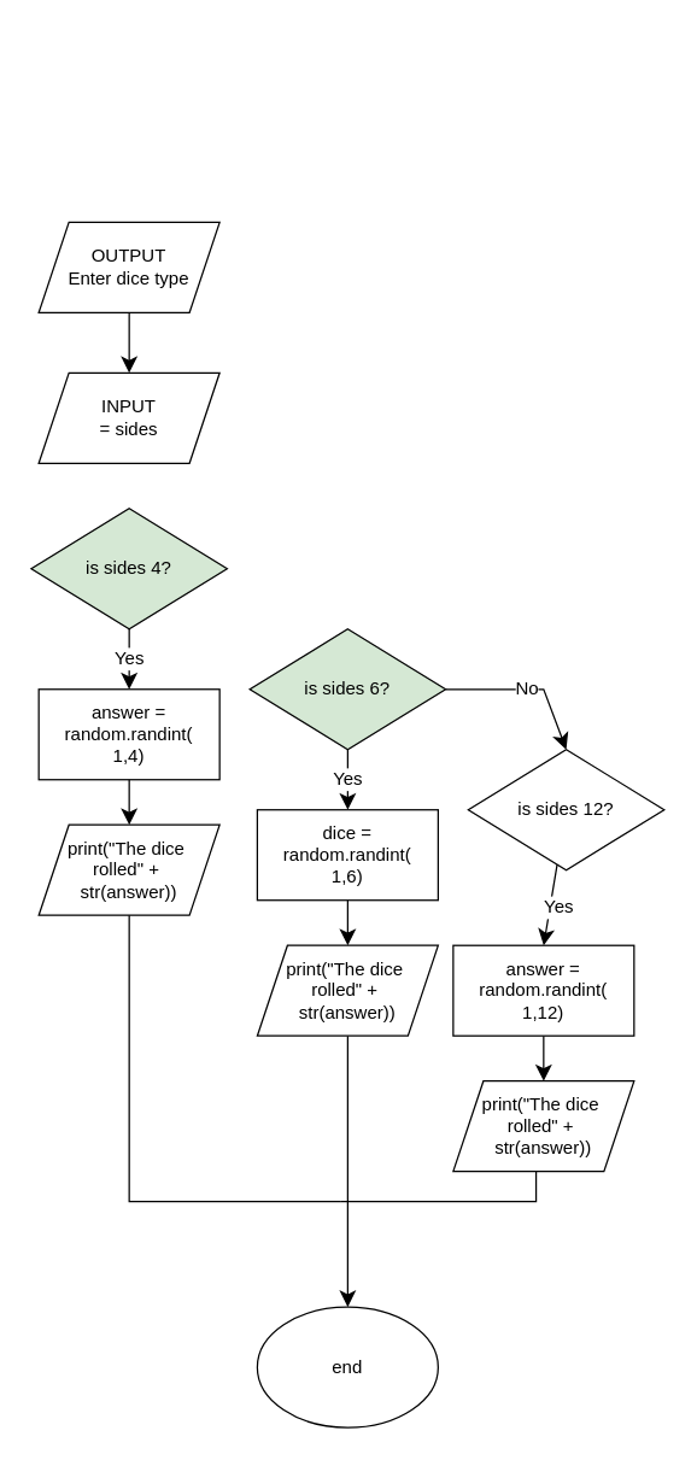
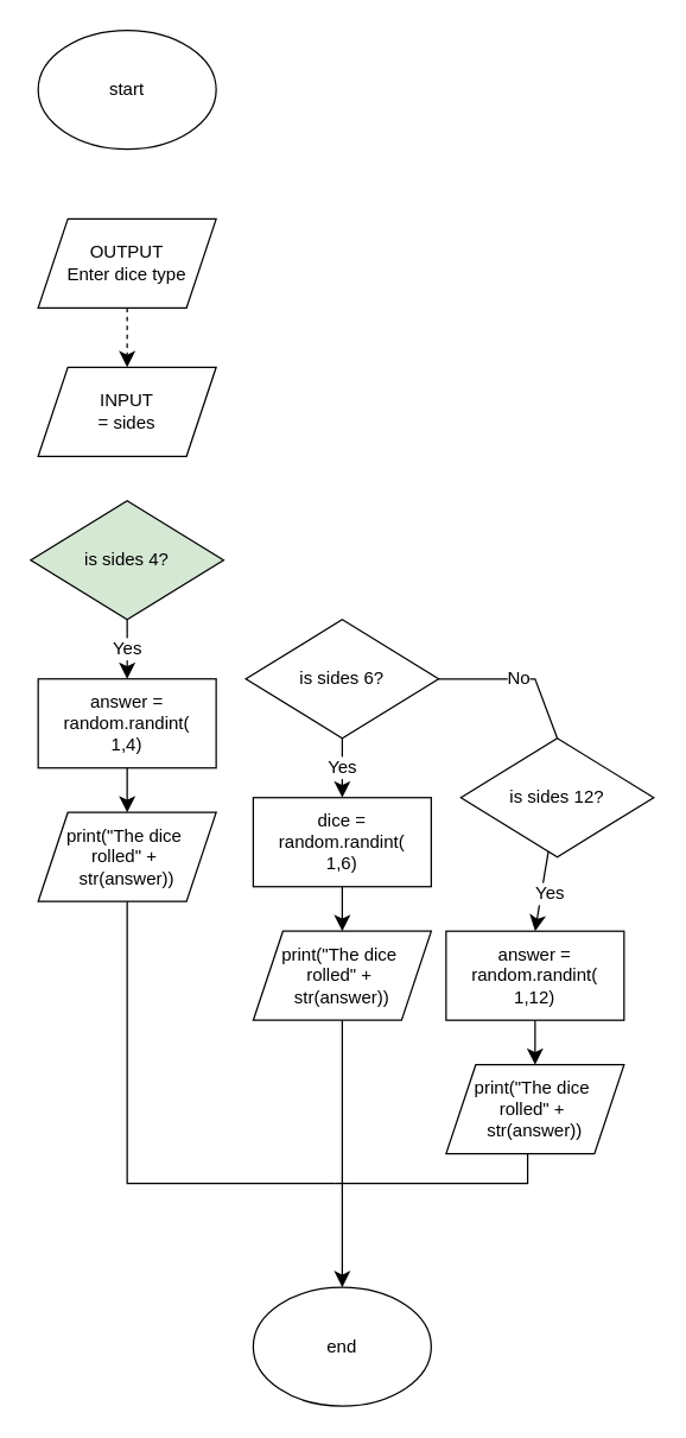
  <mxCell id="0" />
  <mxCell id="1" parent="0" />
- <mxCell id="3" style="edgeStyle=none;curved=1;rounded=0;orthogonalLoop=1;jettySize=auto;html=1;entryX=0.5;entryY=0;entryDx=0;entryDy=0;fontSize=12;startSize=8;endSize=8;" edge="1" parent="1" source="4" target="5"><mxGeometry relative="1" as="geometry" /></mxCell>
+ <mxCell id="2" value="start" style="ellipse;whiteSpace=wrap;html=1;" vertex="1" parent="1"><mxGeometry x="25" y="20" width="120" height="80" as="geometry" /></mxCell>
+ <mxCell id="3" style="edgeStyle=none;curved=1;rounded=0;orthogonalLoop=1;jettySize=auto;html=1;entryX=0.5;entryY=0;entryDx=0;entryDy=0;fontSize=12;startSize=8;endSize=8;dashed=1;" edge="1" parent="1" source="4" target="5"><mxGeometry relative="1" as="geometry" /></mxCell>
  <mxCell id="4" value="OUTPUT&lt;div&gt;Enter dice type&lt;/div&gt;" style="shape=parallelogram;perimeter=parallelogramPerimeter;whiteSpace=wrap;html=1;fixedSize=1;" vertex="1" parent="1"><mxGeometry x="25" y="147" width="120" height="60" as="geometry" /></mxCell>
  <mxCell id="5" value="INPUT&lt;div&gt;= sides&lt;/div&gt;" style="shape=parallelogram;perimeter=parallelogramPerimeter;whiteSpace=wrap;html=1;fixedSize=1;" vertex="1" parent="1"><mxGeometry x="25" y="247" width="120" height="60" as="geometry" /></mxCell>
  <mxCell id="6" value="Yes" style="edgeStyle=none;curved=1;rounded=0;orthogonalLoop=1;jettySize=auto;html=1;fontSize=12;startSize=8;endSize=8;" edge="1" parent="1" source="7"><mxGeometry relative="1" as="geometry"><mxPoint x="85" y="457" as="targetPoint" /></mxGeometry></mxCell>
  <mxCell id="7" value="is sides 4?" style="rhombus;whiteSpace=wrap;html=1;fillColor=#d5e8d4;" vertex="1" parent="1"><mxGeometry x="20" y="337" width="130" height="80" as="geometry" /></mxCell>
  <mxCell id="8" value="Yes" style="edgeStyle=none;curved=1;rounded=0;orthogonalLoop=1;jettySize=auto;html=1;fontSize=12;startSize=8;endSize=8;" edge="1" parent="1" source="10"><mxGeometry relative="1" as="geometry"><mxPoint x="230" y="537" as="targetPoint" /></mxGeometry></mxCell>
- <mxCell id="9" value="No" style="edgeStyle=none;curved=0;rounded=0;orthogonalLoop=1;jettySize=auto;html=1;entryX=0.5;entryY=0;entryDx=0;entryDy=0;fontSize=12;startSize=8;endSize=8;" edge="1" parent="1" source="10" target="12"><mxGeometry relative="1" as="geometry"><Array as="points"><mxPoint x="360" y="457" /></Array></mxGeometry></mxCell>
- <mxCell id="10" value="is sides 6?" style="rhombus;whiteSpace=wrap;html=1;fillColor=#d5e8d4;" vertex="1" parent="1"><mxGeometry x="165" y="417" width="130" height="80" as="geometry" /></mxCell>
+ <mxCell id="9" value="No" style="edgeStyle=none;curved=0;rounded=0;orthogonalLoop=1;jettySize=auto;html=1;entryX=0.5;entryY=0;entryDx=0;entryDy=0;fontSize=12;startSize=8;endSize=8;endArrow=none;" edge="1" parent="1" source="10" target="12"><mxGeometry relative="1" as="geometry"><Array as="points"><mxPoint x="360" y="457" /></Array></mxGeometry></mxCell>
+ <mxCell id="10" value="is sides 6?" style="rhombus;whiteSpace=wrap;html=1;" vertex="1" parent="1"><mxGeometry x="165" y="417" width="130" height="80" as="geometry" /></mxCell>
  <mxCell id="11" value="Yes" style="edgeStyle=none;curved=1;rounded=0;orthogonalLoop=1;jettySize=auto;html=1;fontSize=12;startSize=8;endSize=8;" edge="1" parent="1" source="12"><mxGeometry x="0.043" y="6" relative="1" as="geometry"><mxPoint x="360" y="627" as="targetPoint" /><mxPoint as="offset" /></mxGeometry></mxCell>
  <mxCell id="12" value="is sides 12?" style="rhombus;whiteSpace=wrap;html=1;" vertex="1" parent="1"><mxGeometry x="310" y="497" width="130" height="80" as="geometry" /></mxCell>
  <mxCell id="13" style="edgeStyle=none;curved=1;rounded=0;orthogonalLoop=1;jettySize=auto;html=1;fontSize=12;startSize=8;endSize=8;" edge="1" parent="1" source="14"><mxGeometry relative="1" as="geometry"><mxPoint x="85" y="547" as="targetPoint" /></mxGeometry></mxCell>
  <mxCell id="14" value="&lt;div&gt;answer =&lt;/div&gt;random.randint(&lt;div&gt;1,4)&lt;/div&gt;" style="rounded=0;whiteSpace=wrap;html=1;" vertex="1" parent="1"><mxGeometry x="25" y="457" width="120" height="60" as="geometry" /></mxCell>
  <mxCell id="15" value="print(&quot;The dice&amp;nbsp;&lt;div&gt;rolled&quot;&amp;nbsp;&lt;span style=&quot;background-color: initial;&quot;&gt;+&amp;nbsp;&lt;/span&gt;&lt;/div&gt;&lt;div&gt;&lt;span style=&quot;background-color: initial;&quot;&gt;str(answer))&lt;/span&gt;&lt;/div&gt;" style="shape=parallelogram;perimeter=parallelogramPerimeter;whiteSpace=wrap;html=1;fixedSize=1;" vertex="1" parent="1"><mxGeometry x="25" y="547" width="120" height="60" as="geometry" /></mxCell>
  <mxCell id="16" style="edgeStyle=none;curved=1;rounded=0;orthogonalLoop=1;jettySize=auto;html=1;fontSize=12;startSize=8;endSize=8;" edge="1" parent="1" source="17"><mxGeometry relative="1" as="geometry"><mxPoint x="230" y="627" as="targetPoint" /></mxGeometry></mxCell>
  <mxCell id="17" value="&lt;div&gt;dice =&lt;/div&gt;random.randint(&lt;div&gt;1,6)&lt;/div&gt;" style="rounded=0;whiteSpace=wrap;html=1;" vertex="1" parent="1"><mxGeometry x="170" y="537" width="120" height="60" as="geometry" /></mxCell>
  <mxCell id="18" style="edgeStyle=none;curved=1;rounded=0;orthogonalLoop=1;jettySize=auto;html=1;entryX=0.5;entryY=0;entryDx=0;entryDy=0;fontSize=12;startSize=8;endSize=8;" edge="1" parent="1" source="19" target="23"><mxGeometry relative="1" as="geometry" /></mxCell>
  <mxCell id="19" value="print(&quot;The dice&amp;nbsp;&lt;div&gt;rolled&quot;&amp;nbsp;&lt;span style=&quot;background-color: initial;&quot;&gt;+&amp;nbsp;&lt;/span&gt;&lt;/div&gt;&lt;div&gt;&lt;span style=&quot;background-color: initial;&quot;&gt;str(answer))&lt;/span&gt;&lt;/div&gt;" style="shape=parallelogram;perimeter=parallelogramPerimeter;whiteSpace=wrap;html=1;fixedSize=1;" vertex="1" parent="1"><mxGeometry x="170" y="627" width="120" height="60" as="geometry" /></mxCell>
  <mxCell id="20" style="edgeStyle=none;curved=1;rounded=0;orthogonalLoop=1;jettySize=auto;html=1;fontSize=12;startSize=8;endSize=8;" edge="1" parent="1" source="21"><mxGeometry relative="1" as="geometry"><mxPoint x="360" y="717" as="targetPoint" /></mxGeometry></mxCell>
  <mxCell id="21" value="&lt;div&gt;answer =&lt;/div&gt;random.randint(&lt;div&gt;1,12)&lt;/div&gt;" style="rounded=0;whiteSpace=wrap;html=1;" vertex="1" parent="1"><mxGeometry x="300" y="627" width="120" height="60" as="geometry" /></mxCell>
  <mxCell id="22" value="print(&quot;The dice&amp;nbsp;&lt;div&gt;rolled&quot;&amp;nbsp;&lt;span style=&quot;background-color: initial;&quot;&gt;+&amp;nbsp;&lt;/span&gt;&lt;/div&gt;&lt;div&gt;&lt;span style=&quot;background-color: initial;&quot;&gt;str(answer))&lt;/span&gt;&lt;/div&gt;" style="shape=parallelogram;perimeter=parallelogramPerimeter;whiteSpace=wrap;html=1;fixedSize=1;" vertex="1" parent="1"><mxGeometry x="300" y="717" width="120" height="60" as="geometry" /></mxCell>
  <mxCell id="23" value="end" style="ellipse;whiteSpace=wrap;html=1;" vertex="1" parent="1"><mxGeometry x="170" y="867" width="120" height="80" as="geometry" /></mxCell>
  <mxCell id="24" value="" style="endArrow=none;html=1;rounded=0;fontSize=12;startSize=8;endSize=8;curved=0;" edge="1" parent="1"><mxGeometry width="50" height="50" relative="1" as="geometry"><mxPoint x="225" y="797" as="sourcePoint" /><mxPoint x="355" y="777" as="targetPoint" /><Array as="points"><mxPoint x="355" y="797" /></Array></mxGeometry></mxCell>
  <mxCell id="25" value="" style="endArrow=none;html=1;rounded=0;fontSize=12;startSize=8;endSize=8;curved=0;" edge="1" parent="1"><mxGeometry width="50" height="50" relative="1" as="geometry"><mxPoint x="225" y="797" as="sourcePoint" /><mxPoint x="85" y="607" as="targetPoint" /><Array as="points"><mxPoint x="85" y="797" /></Array></mxGeometry></mxCell>
